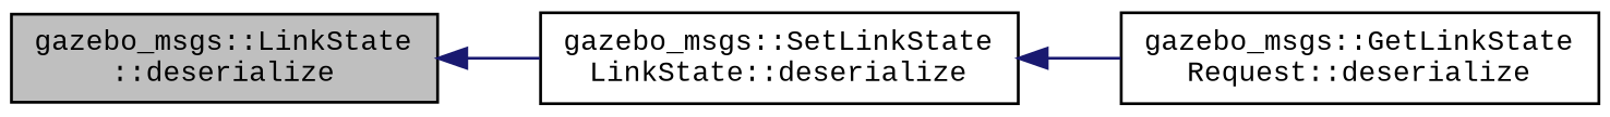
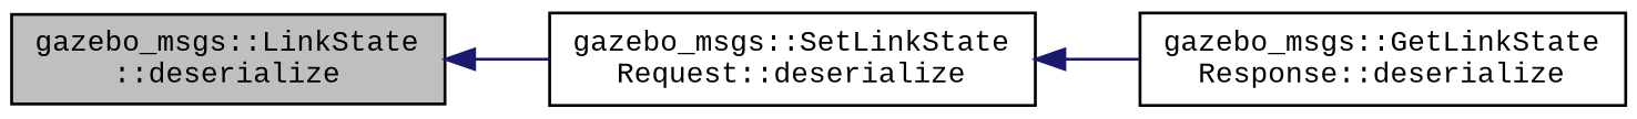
  digraph {
    fontname="Liberation Mono"
    rankdir=LR
    node [color=black fillcolor=white fontname="Liberation Mono" fontsize=10 shape=record style=filled]
    edge [color=midnightblue dir=back fontname="Liberation Mono" fontsize=10 labelfontname=Helvetica labelfontsize=10 style=solid]
    n1 [fillcolor=grey75 fontcolor=black height=0.2 label="gazebo_msgs::LinkState\l::deserialize" width=0.4]
-   n2 [height=0.2 label="gazebo_msgs::SetLinkState\lLinkState::deserialize" width=0.4]
-   n3 [height=0.2 label="gazebo_msgs::GetLinkState\lRequest::deserialize" width=0.4]
+   n2 [height=0.2 label="gazebo_msgs::SetLinkState\lRequest::deserialize" width=0.4]
+   n3 [height=0.2 label="gazebo_msgs::GetLinkState\lResponse::deserialize" width=0.4]
    n1 -> n2
    n2 -> n3
  }
